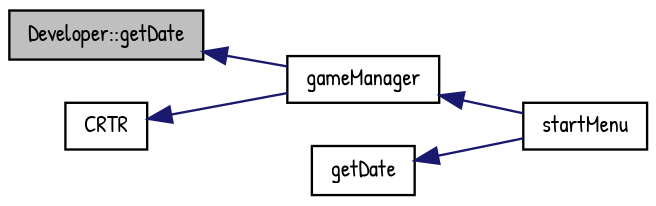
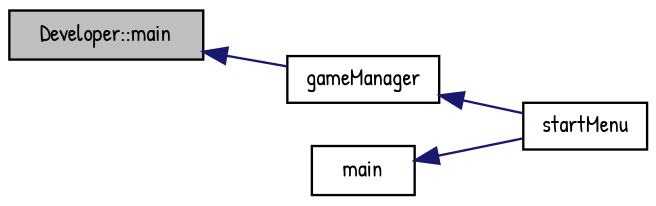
  digraph {
    fontname="Patrick Hand"
    rankdir=LR
    node [color=black fillcolor=white fontname="Patrick Hand" fontsize=10 shape=record style=filled]
    edge [color=midnightblue dir=back fontname="Patrick Hand" fontsize=10 labelfontname=Helvetica labelfontsize=10 style=solid]
-   n1 [fillcolor=grey75 fontcolor=black height=0.2 label="Developer::getDate" width=0.4]
+   n1 [fillcolor=grey75 fontcolor=black height=0.2 label="Developer::main" width=0.4]
    n2 [height=0.2 label=gameManager width=0.4]
-   n3 [height=0.2 label=CRTR width=0.4]
    n4 [height=0.2 label=startMenu width=0.4]
-   n5 [height=0.2 label=getDate width=0.4]
+   n5 [height=0.2 label=main width=0.4]
    n1 -> n2
    n2 -> n4
-   n3 -> n2
    n5 -> n4
  }
